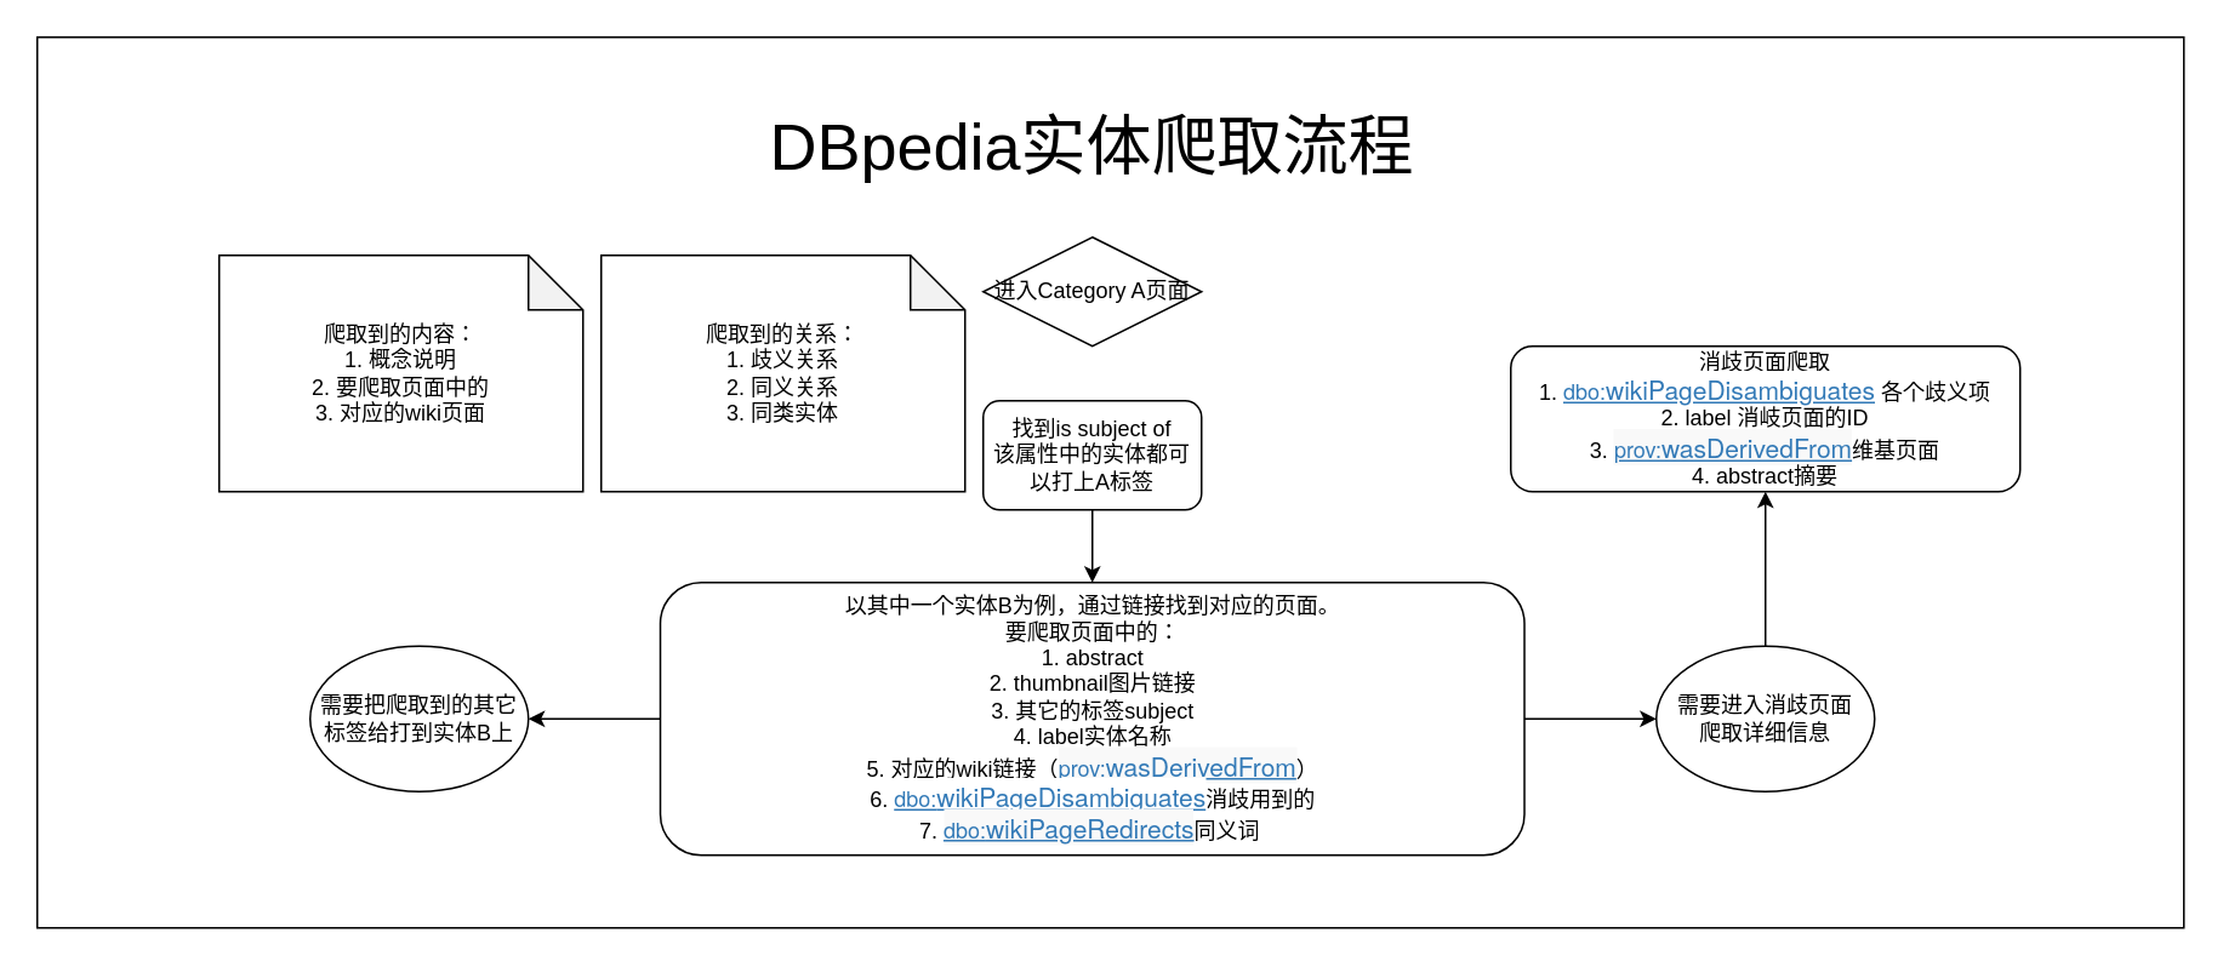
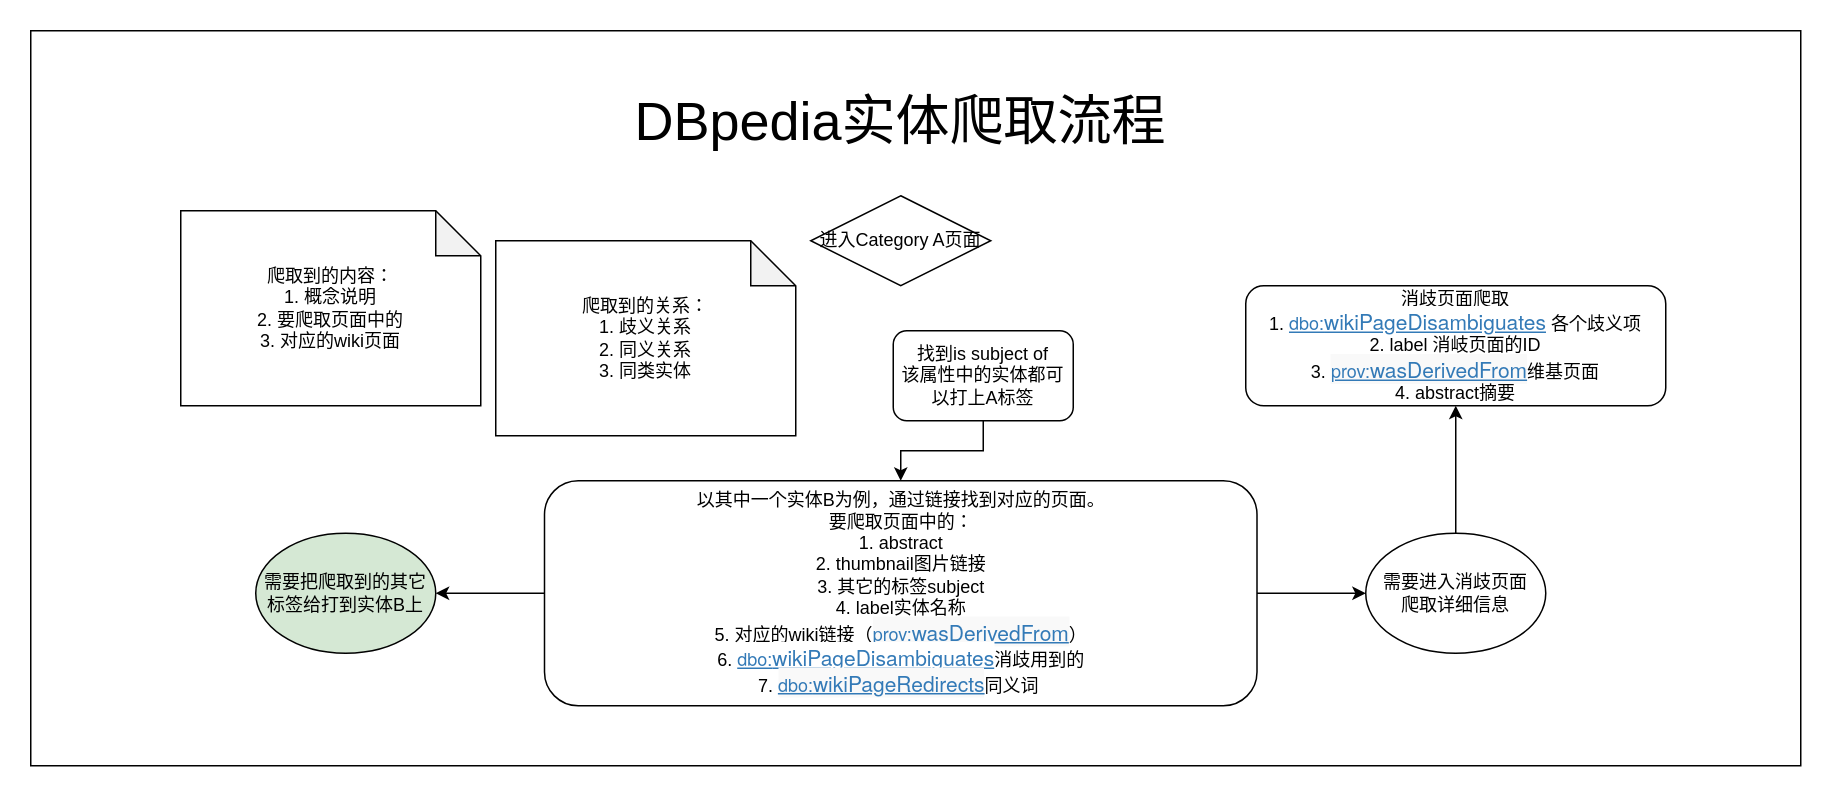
  <mxCell id="0" />
  <mxCell id="1" parent="0" />
  <mxCell id="2" value="" style="rounded=0;whiteSpace=wrap;html=1;" parent="1" vertex="1"><mxGeometry x="20" width="1180" height="490" as="geometry" y="20" /></mxCell>
  <mxCell id="3" value="进入Category A页面" style="rhombus;whiteSpace=wrap;html=1;" parent="1" vertex="1"><mxGeometry x="540" y="130" width="120" height="60" as="geometry" /></mxCell>
  <mxCell id="4" value="&lt;font style=&quot;font-size: 36px&quot;&gt;DBpedia实体爬取流程&lt;/font&gt;" style="text;html=1;strokeColor=none;fillColor=none;align=center;verticalAlign=middle;whiteSpace=wrap;rounded=0;" parent="1" vertex="1"><mxGeometry x="385" y="70" width="430" height="20" as="geometry" /></mxCell>
  <mxCell id="5" value="" style="edgeStyle=orthogonalEdgeStyle;rounded=0;orthogonalLoop=1;jettySize=auto;html=1;" parent="1" source="6" target="9" edge="1"><mxGeometry relative="1" as="geometry" /></mxCell>
- <mxCell id="6" value="找到is subject of&lt;br&gt;该属性中的实体都可以打上A标签" style="whiteSpace=wrap;html=1;rounded=1;" parent="1" vertex="1"><mxGeometry x="540" y="220" width="120" height="60" as="geometry" /></mxCell>
+ <mxCell id="6" value="找到is subject of&lt;br&gt;该属性中的实体都可以打上A标签" style="whiteSpace=wrap;html=1;rounded=1;" parent="1" vertex="1"><mxGeometry x="595" y="220" width="120" height="60" as="geometry" /></mxCell>
  <mxCell id="7" value="" style="edgeStyle=orthogonalEdgeStyle;rounded=0;orthogonalLoop=1;jettySize=auto;html=1;" parent="1" source="9" target="11" edge="1"><mxGeometry relative="1" as="geometry" /></mxCell>
  <mxCell id="8" value="" style="edgeStyle=orthogonalEdgeStyle;rounded=0;orthogonalLoop=1;jettySize=auto;html=1;" parent="1" source="9" target="12" edge="1"><mxGeometry relative="1" as="geometry" /></mxCell>
  <mxCell id="9" value="以其中一个实体B为例，通过链接找到对应的页面。&lt;br&gt;要爬取页面中的：&lt;br&gt;1. abstract&lt;br&gt;2. thumbnail图片链接&lt;br&gt;3. 其它的标签subject&lt;br&gt;4. label实体名称&lt;br&gt;5. 对应的wiki链接（&lt;a class=&quot;uri&quot; href=&quot;http://www.w3.org/ns/prov#wasDerivedFrom&quot; style=&quot;box-sizing: border-box ; background-color: rgb(249 , 249 , 249) ; color: rgb(51 , 122 , 183) ; font-family: &amp;#34;helvetica neue&amp;#34; , &amp;#34;helvetica&amp;#34; , &amp;#34;arial&amp;#34; , sans-serif ; font-size: 14px&quot;&gt;&lt;small style=&quot;box-sizing: border-box ; font-size: 12px&quot;&gt;prov:&lt;/small&gt;wasDerivedFrom&lt;/a&gt;）&lt;br&gt;6.&amp;nbsp;&lt;a class=&quot;uri&quot; href=&quot;http://dbpedia.org/ontology/wikiPageDisambiguates&quot; style=&quot;box-sizing: border-box ; background-color: rgb(255 , 255 , 255) ; color: rgb(51 , 122 , 183) ; font-family: &amp;#34;helvetica neue&amp;#34; , &amp;#34;helvetica&amp;#34; , &amp;#34;arial&amp;#34; , sans-serif ; font-size: 14px&quot;&gt;&lt;small style=&quot;box-sizing: border-box ; font-size: 12px&quot;&gt;dbo:&lt;/small&gt;wikiPageDisambiguates&lt;/a&gt;消歧用到的&lt;br&gt;7.&amp;nbsp;&lt;a class=&quot;uri&quot; href=&quot;http://dbpedia.org/ontology/wikiPageRedirects&quot; style=&quot;box-sizing: border-box ; background-color: rgb(249 , 249 , 249) ; color: rgb(51 , 122 , 183) ; font-family: &amp;#34;helvetica neue&amp;#34; , &amp;#34;helvetica&amp;#34; , &amp;#34;arial&amp;#34; , sans-serif ; font-size: 14px&quot;&gt;&lt;small style=&quot;box-sizing: border-box ; font-size: 12px&quot;&gt;dbo:&lt;/small&gt;wikiPageRedirects&lt;/a&gt;同义词&amp;nbsp;" style="whiteSpace=wrap;html=1;rounded=1;" parent="1" vertex="1"><mxGeometry x="362.5" y="320" width="475" height="150" as="geometry" /></mxCell>
  <mxCell id="10" value="" style="edgeStyle=orthogonalEdgeStyle;rounded=0;orthogonalLoop=1;jettySize=auto;html=1;" parent="1" source="11" target="13" edge="1"><mxGeometry relative="1" as="geometry" /></mxCell>
  <mxCell id="11" value="需要进入消歧页面&lt;br&gt;爬取详细信息" style="ellipse;whiteSpace=wrap;html=1;rounded=1;" parent="1" vertex="1"><mxGeometry x="910" y="355" width="120" height="80" as="geometry" /></mxCell>
- <mxCell id="12" value="需要把爬取到的其它标签给打到实体B上" style="ellipse;whiteSpace=wrap;html=1;rounded=1;" parent="1" vertex="1"><mxGeometry x="170" y="355" width="120" height="80" as="geometry" /></mxCell>
+ <mxCell id="12" value="需要把爬取到的其它标签给打到实体B上" style="ellipse;whiteSpace=wrap;html=1;rounded=1;fillColor=#d5e8d4;" parent="1" vertex="1"><mxGeometry x="170" y="355" width="120" height="80" as="geometry" /></mxCell>
  <mxCell id="13" value="消歧页面爬取&lt;br&gt;1.&amp;nbsp;&lt;a class=&quot;uri&quot; href=&quot;http://dbpedia.org/ontology/wikiPageDisambiguates&quot; style=&quot;box-sizing: border-box ; background-color: rgb(255 , 255 , 255) ; color: rgb(51 , 122 , 183) ; font-family: &amp;#34;helvetica neue&amp;#34; , &amp;#34;helvetica&amp;#34; , &amp;#34;arial&amp;#34; , sans-serif ; font-size: 14px&quot;&gt;&lt;small style=&quot;box-sizing: border-box ; font-size: 12px&quot;&gt;dbo:&lt;/small&gt;wikiPageDisambiguates&lt;/a&gt;&amp;nbsp;各个歧义项&lt;br&gt;2. label 消岐页面的ID&lt;br&gt;3.&amp;nbsp;&lt;a class=&quot;uri&quot; href=&quot;http://www.w3.org/ns/prov#wasDerivedFrom&quot; style=&quot;box-sizing: border-box ; background-color: rgb(249 , 249 , 249) ; color: rgb(51 , 122 , 183) ; font-family: &amp;#34;helvetica neue&amp;#34; , &amp;#34;helvetica&amp;#34; , &amp;#34;arial&amp;#34; , sans-serif ; font-size: 14px&quot;&gt;&lt;small style=&quot;box-sizing: border-box ; font-size: 12px&quot;&gt;prov:&lt;/small&gt;wasDerivedFrom&lt;/a&gt;维基页面&lt;br&gt;4. abstract摘要" style="whiteSpace=wrap;html=1;rounded=1;" parent="1" vertex="1"><mxGeometry x="830" y="190" width="280" height="80" as="geometry" /></mxCell>
- <mxCell id="14" value="爬取到的关系：&lt;br&gt;1. 歧义关系&lt;br&gt;2. 同义关系&lt;br&gt;3. 同类实体" style="shape=note;whiteSpace=wrap;html=1;backgroundOutline=1;darkOpacity=0.05;" parent="1" vertex="1"><mxGeometry x="330" y="140" width="200" height="130" as="geometry" /></mxCell>
+ <mxCell id="14" value="爬取到的关系：&lt;br&gt;1. 歧义关系&lt;br&gt;2. 同义关系&lt;br&gt;3. 同类实体" style="shape=note;whiteSpace=wrap;html=1;backgroundOutline=1;darkOpacity=0.05;" parent="1" vertex="1"><mxGeometry x="330" y="160" width="200" height="130" as="geometry" /></mxCell>
  <mxCell id="15" value="爬取到的内容：&lt;br&gt;1. 概念说明&lt;br&gt;2. 要爬取页面中的&lt;br&gt;3. 对应的wiki页面" style="shape=note;whiteSpace=wrap;html=1;backgroundOutline=1;darkOpacity=0.05;" parent="1" vertex="1"><mxGeometry x="120" y="140" width="200" height="130" as="geometry" /></mxCell>
